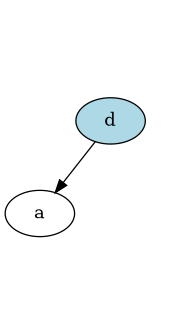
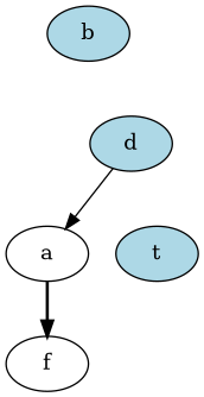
  digraph {
    node [fillcolor=lightblue style=filled]
    edge [style=invis]
+   b
    d
    a [fillcolor="" style=""]
+   f [fillcolor="" style=""]
+   t
+   b -> d
    d -> a [style=solid]
+   d -> t
+   a -> b
+   a -> f [style=bold]
  }
